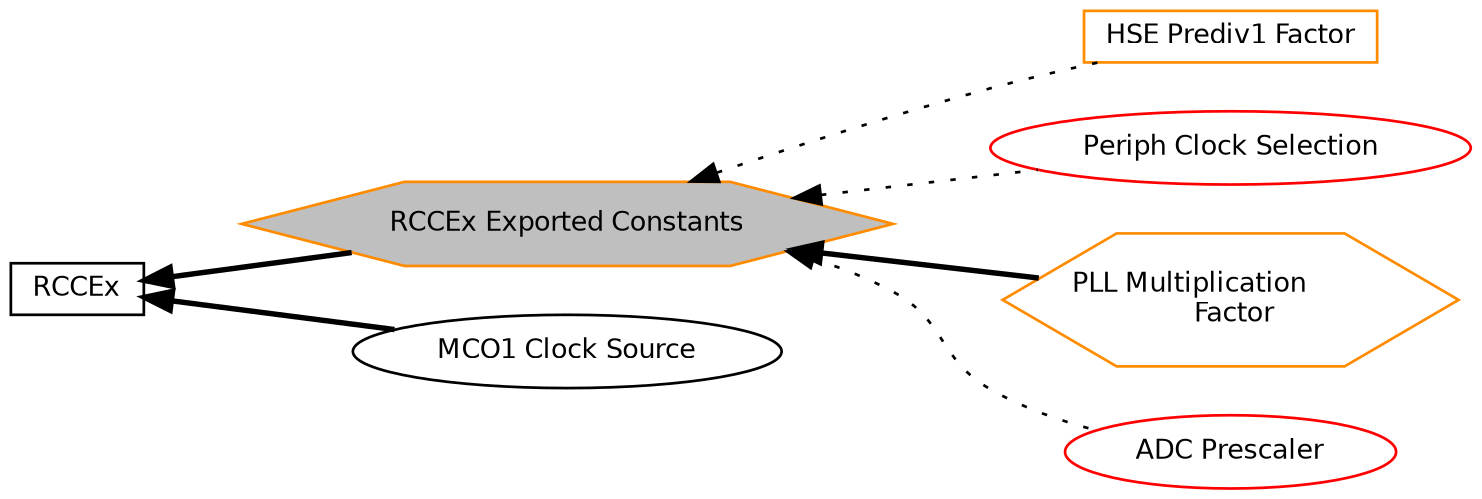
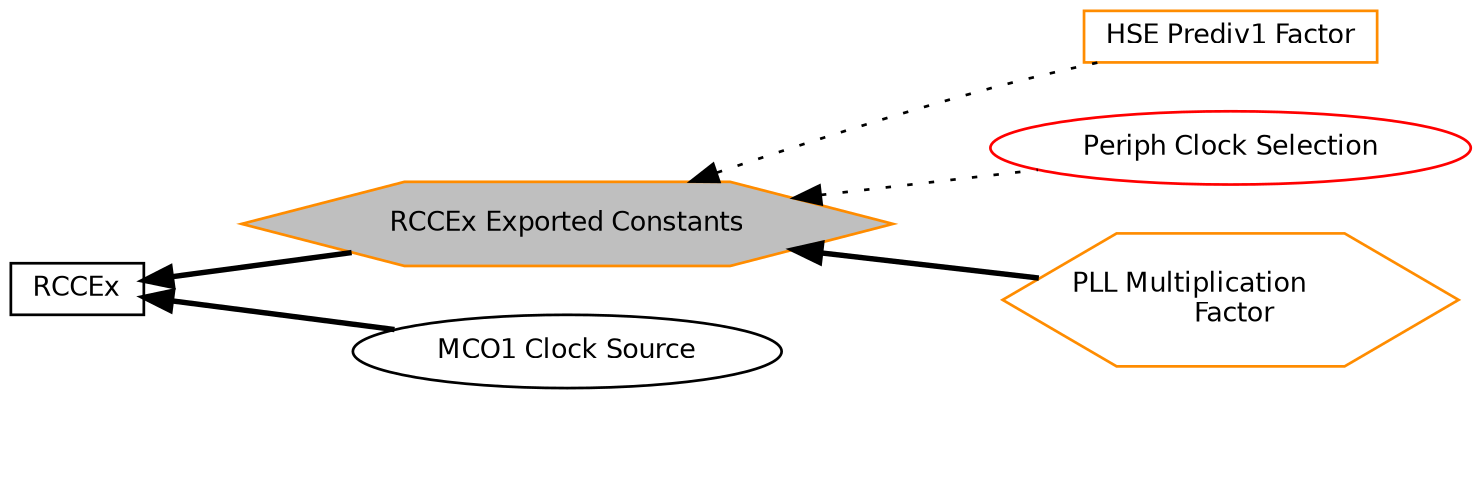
  digraph {
    rankdir=LR
    node [color=darkorange fillcolor=white fontname=Helvetica fontsize=10 shape=ellipse style=filled]
    edge [dir=back fontname=Helvetica fontsize=10 labelfontname=Helvetica labelfontsize=10 shape=plaintext style=bold]
    n1 [height=0.2 label="HSE Prediv1 Factor" shape=box width=0.4]
    n2 [color=black height=0.2 label=RCCEx shape=box width=0.4]
    n3 [fillcolor=grey75 fontcolor=black height=0.2 label="RCCEx Exported Constants" shape=hexagon width=0.4]
    n4 [color=black height=0.2 label="MCO1 Clock Source" width=0.4]
    n5 [color=red height=0.2 label="Periph Clock Selection" width=0.4]
    n6 [height=0.2 label="PLL Multiplication\l Factor" shape=hexagon width=0.4]
-   n7 [color=red height=0.2 label="ADC Prescaler" width=0.4]
    n2 -> n3
    n2 -> n4
    n3 -> n1 [style=dotted]
    n3 -> n5 [style=dotted]
    n3 -> n6
-   n3 -> n7 [style=dotted]
  }
